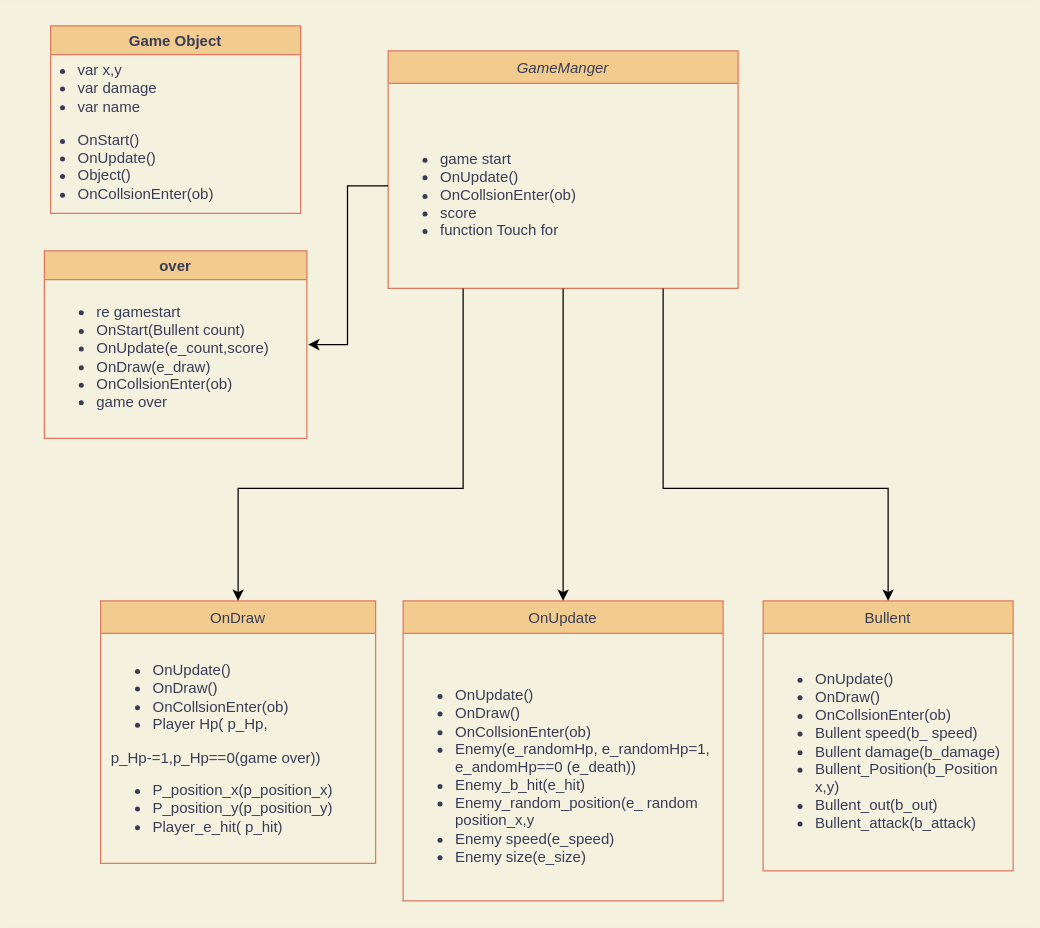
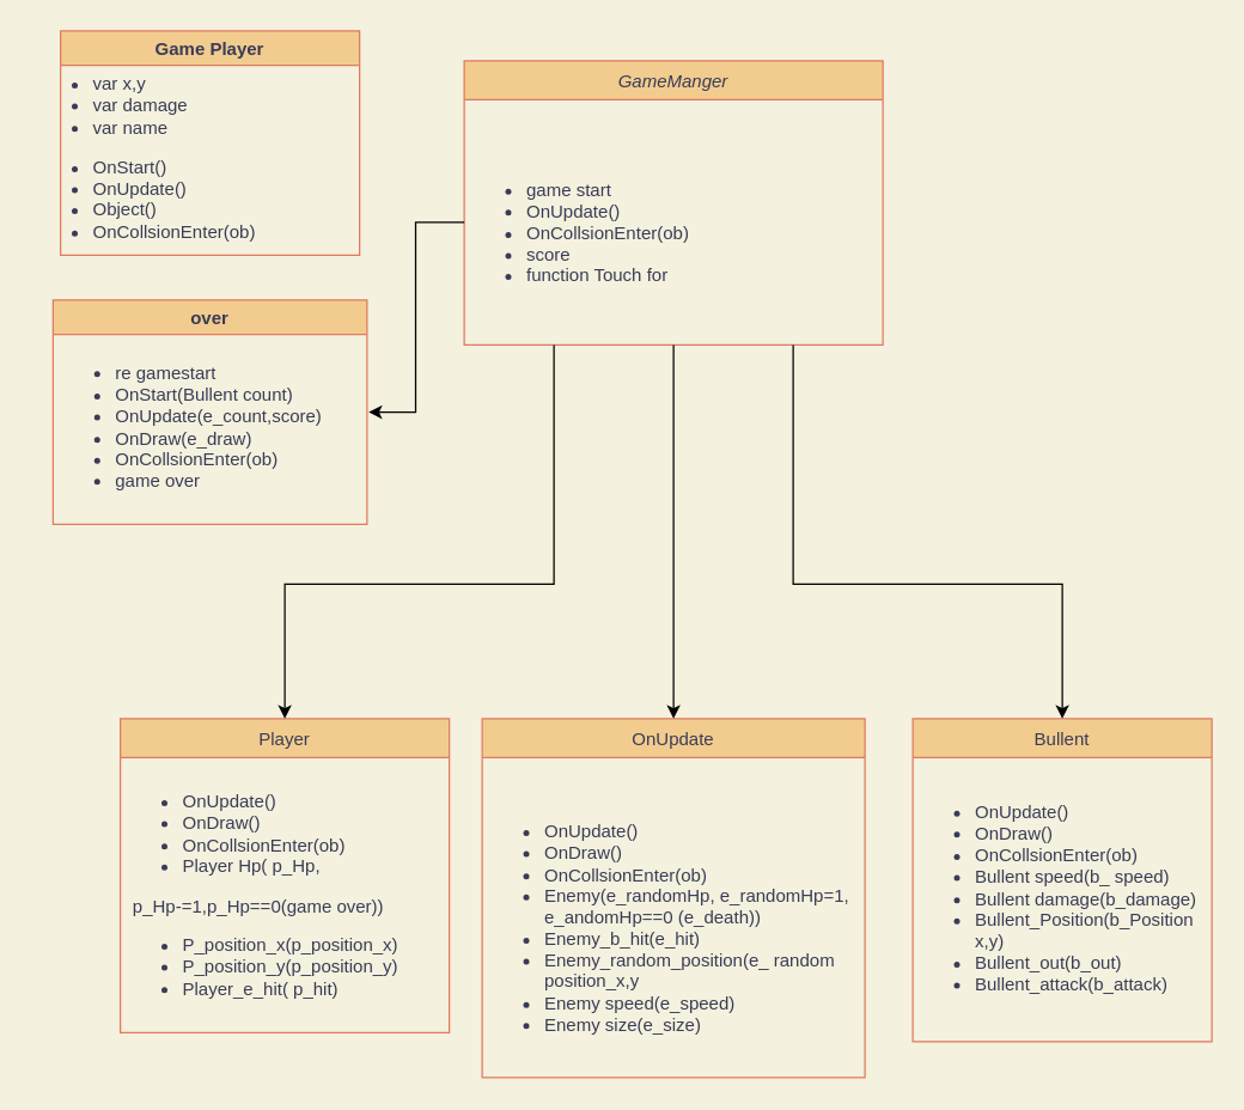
  <mxCell id="0" />
  <mxCell id="1" parent="0" />
  <mxCell id="2" value="GameManger" style="swimlane;fontStyle=2;align=center;verticalAlign=top;childLayout=stackLayout;horizontal=1;startSize=26;horizontalStack=0;resizeParent=1;resizeLast=0;collapsible=1;marginBottom=0;rounded=0;shadow=0;strokeWidth=1;fillColor=#F2CC8F;strokeColor=#E07A5F;fontColor=#393C56;" parent="1" vertex="1"><mxGeometry x="310" y="40" width="280" height="190" as="geometry"><mxRectangle x="230" y="140" width="160" height="26" as="alternateBounds" /></mxGeometry></mxCell>
  <mxCell id="3" value="&lt;div&gt;&lt;br&gt;&lt;/div&gt;&lt;ul&gt;&lt;li&gt;game start&lt;/li&gt;&lt;li&gt;OnUpdate()&lt;/li&gt;&lt;li&gt;OnCollsionEnter(ob)&lt;/li&gt;&lt;li&gt;score&lt;/li&gt;&lt;li&gt;function Touch for&lt;/li&gt;&lt;/ul&gt;" style="text;strokeColor=none;fillColor=none;html=1;whiteSpace=wrap;verticalAlign=middle;overflow=hidden;fontColor=#393C56;" parent="2" vertex="1"><mxGeometry y="26" width="280" height="164" as="geometry" /></mxCell>
- <mxCell id="4" value="OnDraw" style="swimlane;fontStyle=0;align=center;verticalAlign=top;childLayout=stackLayout;horizontal=1;startSize=26;horizontalStack=0;resizeParent=1;resizeLast=0;collapsible=1;marginBottom=0;rounded=0;shadow=0;strokeWidth=1;fillColor=#F2CC8F;strokeColor=#E07A5F;fontColor=#393C56;" parent="1" vertex="1"><mxGeometry x="80" y="480" width="220" height="210" as="geometry"><mxRectangle x="130" y="380" width="160" height="26" as="alternateBounds" /></mxGeometry></mxCell>
+ <mxCell id="4" value="Player" style="swimlane;fontStyle=0;align=center;verticalAlign=top;childLayout=stackLayout;horizontal=1;startSize=26;horizontalStack=0;resizeParent=1;resizeLast=0;collapsible=1;marginBottom=0;rounded=0;shadow=0;strokeWidth=1;fillColor=#F2CC8F;strokeColor=#E07A5F;fontColor=#393C56;" parent="1" vertex="1"><mxGeometry x="80" y="480" width="220" height="210" as="geometry"><mxRectangle x="130" y="380" width="160" height="26" as="alternateBounds" /></mxGeometry></mxCell>
  <mxCell id="5" value="&lt;ul&gt;&lt;li&gt;OnUpdate()&lt;/li&gt;&lt;li&gt;OnDraw()&lt;/li&gt;&lt;li&gt;OnCollsionEnter(ob)&lt;/li&gt;&lt;li&gt;Player Hp( p_Hp,&lt;/li&gt;&lt;/ul&gt;&lt;span style=&quot;background-color: initial;&quot;&gt;&amp;nbsp;&amp;nbsp;&lt;/span&gt;p&lt;span style=&quot;background-color: initial;&quot;&gt;_Hp-=1,&lt;/span&gt;p&lt;span style=&quot;background-color: initial;&quot;&gt;_Hp==0(game over))&lt;br&gt;&lt;ul&gt;&lt;li&gt;P_position_x(p_position_x)&lt;/li&gt;&lt;li&gt;P_position_y(p_position_y)&lt;/li&gt;&lt;li&gt;Player_e_hit( p_hit)&lt;/li&gt;&lt;/ul&gt;&lt;/span&gt;" style="text;strokeColor=none;fillColor=none;html=1;whiteSpace=wrap;verticalAlign=middle;overflow=hidden;fontColor=#393C56;" parent="4" vertex="1"><mxGeometry y="26" width="220" height="184" as="geometry" /></mxCell>
  <mxCell id="6" value="OnUpdate" style="swimlane;fontStyle=0;align=center;verticalAlign=top;childLayout=stackLayout;horizontal=1;startSize=26;horizontalStack=0;resizeParent=1;resizeLast=0;collapsible=1;marginBottom=0;rounded=0;shadow=0;strokeWidth=1;fillColor=#F2CC8F;strokeColor=#E07A5F;fontColor=#393C56;" parent="1" vertex="1"><mxGeometry x="322" y="480" width="256" height="240" as="geometry"><mxRectangle x="340" y="380" width="170" height="26" as="alternateBounds" /></mxGeometry></mxCell>
  <mxCell id="7" value="&lt;div&gt;&lt;br&gt;&lt;/div&gt;&lt;ul&gt;&lt;li&gt;OnUpdate()&lt;/li&gt;&lt;li&gt;OnDraw()&lt;/li&gt;&lt;li&gt;OnCollsionEnter(ob)&lt;/li&gt;&lt;li&gt;Enemy(e_randomHp, e_randomHp=1, e_andomHp==0 (e_death))&lt;/li&gt;&lt;li&gt;Enemy_b_hit(e_hit)&lt;/li&gt;&lt;li&gt;Enemy_random_position(e_ random&amp;nbsp; position_x,y&lt;/li&gt;&lt;li&gt;Enemy speed(e_speed)&lt;/li&gt;&lt;li&gt;Enemy size(e_size)&lt;/li&gt;&lt;/ul&gt;" style="text;strokeColor=none;fillColor=none;html=1;whiteSpace=wrap;verticalAlign=middle;overflow=hidden;fontColor=#393C56;" parent="6" vertex="1"><mxGeometry y="26" width="256" height="214" as="geometry" /></mxCell>
  <mxCell id="8" value="Bullent" style="swimlane;fontStyle=0;align=center;verticalAlign=top;childLayout=stackLayout;horizontal=1;startSize=26;horizontalStack=0;resizeParent=1;resizeLast=0;collapsible=1;marginBottom=0;rounded=0;shadow=0;strokeWidth=1;fillColor=#F2CC8F;strokeColor=#E07A5F;fontColor=#393C56;" parent="1" vertex="1"><mxGeometry x="610" y="480" width="200" height="216" as="geometry"><mxRectangle x="550" y="140" width="160" height="26" as="alternateBounds" /></mxGeometry></mxCell>
  <mxCell id="9" value="&lt;div&gt;&lt;br&gt;&lt;/div&gt;&lt;ul&gt;&lt;li&gt;OnUpdate()&lt;/li&gt;&lt;li&gt;OnDraw()&lt;/li&gt;&lt;li&gt;&lt;font style=&quot;vertical-align: inherit;&quot;&gt;&lt;font style=&quot;vertical-align: inherit;&quot;&gt;OnCollsionEnter(ob)&lt;/font&gt;&lt;/font&gt;&lt;/li&gt;&lt;li&gt;&lt;span style=&quot;background-color: initial;&quot;&gt;Bullent speed(b_ speed)&lt;/span&gt;&lt;br&gt;&lt;/li&gt;&lt;li&gt;Bullent damage(b_damage)&lt;/li&gt;&lt;li&gt;Bullent_Position(b_Position x,y)&lt;/li&gt;&lt;li&gt;Bullent_out(b_out)&lt;/li&gt;&lt;li&gt;Bullent_attack(b_attack)&lt;/li&gt;&lt;/ul&gt;" style="text;strokeColor=none;fillColor=none;html=1;whiteSpace=wrap;verticalAlign=middle;overflow=hidden;fontColor=#393C56;align=left;" parent="8" vertex="1"><mxGeometry y="26" width="200" height="174" as="geometry" /></mxCell>
- <mxCell id="10" value="Game Object" style="swimlane;fillColor=#F2CC8F;strokeColor=#E07A5F;fontColor=#393C56;" parent="1" vertex="1"><mxGeometry x="40" y="20" width="200" height="150" as="geometry" /></mxCell>
+ <mxCell id="10" value="Game Player" style="swimlane;fillColor=#F2CC8F;strokeColor=#E07A5F;fontColor=#393C56;" parent="1" vertex="1"><mxGeometry x="40" y="20" width="200" height="150" as="geometry" /></mxCell>
  <mxCell id="11" value="&lt;ul&gt;&lt;li&gt;var x,y&lt;/li&gt;&lt;li&gt;var damage&lt;/li&gt;&lt;li&gt;var name&lt;/li&gt;&lt;/ul&gt;" style="text;strokeColor=none;fillColor=none;html=1;whiteSpace=wrap;verticalAlign=middle;overflow=hidden;fontColor=#393C56;" parent="10" vertex="1"><mxGeometry x="-20" y="10" width="110" height="80" as="geometry" /></mxCell>
  <mxCell id="12" value="&lt;ul&gt;&lt;li&gt;OnStart()&lt;/li&gt;&lt;li&gt;OnUpdate()&lt;/li&gt;&lt;li&gt;Object()&lt;/li&gt;&lt;li&gt;OnCollsionEnter(ob)&lt;/li&gt;&lt;/ul&gt;" style="text;strokeColor=none;fillColor=none;html=1;whiteSpace=wrap;verticalAlign=middle;overflow=hidden;fontColor=#393C56;" parent="10" vertex="1"><mxGeometry x="-20" y="70" width="210" height="80" as="geometry" /></mxCell>
  <mxCell id="13" value="over" style="swimlane;fillColor=#F2CC8F;strokeColor=#E07A5F;fontColor=#393C56;" parent="1" vertex="1"><mxGeometry x="35" y="200" width="210" height="150" as="geometry" /></mxCell>
  <mxCell id="14" value="&lt;ul&gt;&lt;li&gt;re gamestart&lt;/li&gt;&lt;li&gt;OnStart(Bullent count)&lt;/li&gt;&lt;li&gt;OnUpdate(e_count,score)&lt;/li&gt;&lt;li&gt;OnDraw(e_draw)&lt;/li&gt;&lt;li&gt;OnCollsionEnter(ob)&lt;/li&gt;&lt;li&gt;game over&lt;/li&gt;&lt;/ul&gt;" style="text;strokeColor=none;fillColor=none;html=1;whiteSpace=wrap;verticalAlign=middle;overflow=hidden;fontColor=#393C56;" parent="13" vertex="1"><mxGeometry y="20" width="210" height="130" as="geometry" /></mxCell>
  <mxCell id="15" style="edgeStyle=orthogonalEdgeStyle;rounded=0;orthogonalLoop=1;jettySize=auto;html=1;entryX=0.5;entryY=0;entryDx=0;entryDy=0;" edge="1" parent="1" source="3" target="6"><mxGeometry relative="1" as="geometry" /></mxCell>
  <mxCell id="16" style="edgeStyle=orthogonalEdgeStyle;rounded=0;orthogonalLoop=1;jettySize=auto;html=1;entryX=0.5;entryY=0;entryDx=0;entryDy=0;" edge="1" parent="1" source="3" target="4"><mxGeometry relative="1" as="geometry"><Array as="points"><mxPoint x="370" y="390" /><mxPoint x="190" y="390" /></Array></mxGeometry></mxCell>
  <mxCell id="17" style="edgeStyle=orthogonalEdgeStyle;rounded=0;orthogonalLoop=1;jettySize=auto;html=1;entryX=0.5;entryY=0;entryDx=0;entryDy=0;" edge="1" parent="1" source="3" target="8"><mxGeometry relative="1" as="geometry"><Array as="points"><mxPoint x="530" y="390" /><mxPoint x="710" y="390" /></Array></mxGeometry></mxCell>
  <mxCell id="18" style="edgeStyle=orthogonalEdgeStyle;rounded=0;orthogonalLoop=1;jettySize=auto;html=1;entryX=1.005;entryY=0.423;entryDx=0;entryDy=0;entryPerimeter=0;" edge="1" parent="1" source="3" target="14"><mxGeometry relative="1" as="geometry" /></mxCell>
